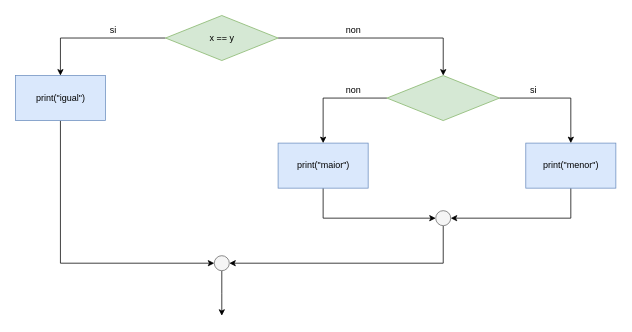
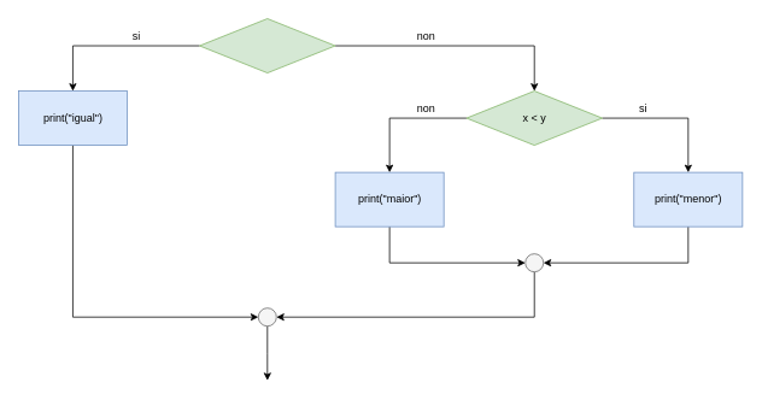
  <mxCell id="0" />
  <mxCell id="1" parent="0" />
  <mxCell id="2" style="edgeStyle=orthogonalEdgeStyle;rounded=0;orthogonalLoop=1;jettySize=auto;html=1;" edge="1" parent="1" source="4" target="17"><mxGeometry relative="1" as="geometry" /></mxCell>
  <mxCell id="3" style="edgeStyle=orthogonalEdgeStyle;rounded=0;orthogonalLoop=1;jettySize=auto;html=1;entryX=0.5;entryY=0;entryDx=0;entryDy=0;" edge="1" parent="1" source="4" target="14"><mxGeometry relative="1" as="geometry" /></mxCell>
  <mxCell id="4" value="" style="rhombus;whiteSpace=wrap;html=1;fillColor=#d5e8d4;strokeColor=#82b366;" vertex="1" parent="1"><mxGeometry x="220" y="20" width="150" height="60" as="geometry" /></mxCell>
  <mxCell id="5" style="edgeStyle=orthogonalEdgeStyle;rounded=0;orthogonalLoop=1;jettySize=auto;html=1;entryX=0;entryY=0.5;entryDx=0;entryDy=0;" edge="1" parent="1" source="6" target="20"><mxGeometry relative="1" as="geometry"><Array as="points"><mxPoint x="430" y="290" /></Array></mxGeometry></mxCell>
  <mxCell id="6" value="" style="rounded=0;whiteSpace=wrap;html=1;fillColor=#dae8fc;strokeColor=#6c8ebf;" vertex="1" parent="1"><mxGeometry x="370" y="190" width="120" height="60" as="geometry" /></mxCell>
- <mxCell id="7" value="x == y" style="text;html=1;resizable=0;autosize=1;align=center;verticalAlign=middle;points=[];fillColor=none;strokeColor=none;rounded=0;" vertex="1" parent="1"><mxGeometry x="270" y="40" width="50" height="20" as="geometry" /></mxCell>
  <mxCell id="8" value="print(&quot;maior&quot;)" style="text;html=1;resizable=0;autosize=1;align=center;verticalAlign=middle;points=[];fillColor=none;strokeColor=none;rounded=0;" vertex="1" parent="1"><mxGeometry x="385" y="210" width="90" height="20" as="geometry" /></mxCell>
  <mxCell id="9" style="edgeStyle=orthogonalEdgeStyle;rounded=0;orthogonalLoop=1;jettySize=auto;html=1;entryX=1;entryY=0.5;entryDx=0;entryDy=0;" edge="1" parent="1" source="10" target="20"><mxGeometry relative="1" as="geometry"><Array as="points"><mxPoint x="760" y="290" /></Array></mxGeometry></mxCell>
  <mxCell id="10" value="" style="rounded=0;whiteSpace=wrap;html=1;fillColor=#dae8fc;strokeColor=#6c8ebf;" vertex="1" parent="1"><mxGeometry x="700" y="190" width="120" height="60" as="geometry" /></mxCell>
  <mxCell id="11" value="print(&quot;menor&quot;)" style="text;html=1;resizable=0;autosize=1;align=center;verticalAlign=middle;points=[];fillColor=none;strokeColor=none;rounded=0;" vertex="1" parent="1"><mxGeometry x="715" y="210" width="90" height="20" as="geometry" /></mxCell>
  <mxCell id="12" style="edgeStyle=orthogonalEdgeStyle;rounded=0;orthogonalLoop=1;jettySize=auto;html=1;entryX=0.5;entryY=0;entryDx=0;entryDy=0;" edge="1" parent="1" source="14" target="6"><mxGeometry relative="1" as="geometry" /></mxCell>
  <mxCell id="13" style="edgeStyle=orthogonalEdgeStyle;rounded=0;orthogonalLoop=1;jettySize=auto;html=1;" edge="1" parent="1" source="14" target="10"><mxGeometry relative="1" as="geometry" /></mxCell>
  <mxCell id="14" value="" style="rhombus;whiteSpace=wrap;html=1;fillColor=#d5e8d4;strokeColor=#82b366;" vertex="1" parent="1"><mxGeometry x="515" y="100" width="150" height="60" as="geometry" /></mxCell>
+ <mxCell id="15" value="x &amp;lt; y" style="text;html=1;resizable=0;autosize=1;align=center;verticalAlign=middle;points=[];fillColor=none;strokeColor=none;rounded=0;" vertex="1" parent="1"><mxGeometry x="570" y="120" width="40" height="20" as="geometry" /></mxCell>
  <mxCell id="16" style="edgeStyle=orthogonalEdgeStyle;rounded=0;orthogonalLoop=1;jettySize=auto;html=1;entryX=0;entryY=0.5;entryDx=0;entryDy=0;" edge="1" parent="1" source="17" target="22"><mxGeometry relative="1" as="geometry"><Array as="points"><mxPoint x="80" y="350" /></Array></mxGeometry></mxCell>
  <mxCell id="17" value="" style="rounded=0;whiteSpace=wrap;html=1;fillColor=#dae8fc;strokeColor=#6c8ebf;" vertex="1" parent="1"><mxGeometry x="20" y="100" width="120" height="60" as="geometry" /></mxCell>
  <mxCell id="18" value="print(&quot;igual&quot;)" style="text;html=1;resizable=0;autosize=1;align=center;verticalAlign=middle;points=[];fillColor=none;strokeColor=none;rounded=0;" vertex="1" parent="1"><mxGeometry x="40" y="120" width="80" height="20" as="geometry" /></mxCell>
  <mxCell id="19" style="edgeStyle=orthogonalEdgeStyle;rounded=0;orthogonalLoop=1;jettySize=auto;html=1;entryX=1;entryY=0.5;entryDx=0;entryDy=0;" edge="1" parent="1" source="20" target="22"><mxGeometry relative="1" as="geometry"><Array as="points"><mxPoint x="590" y="350" /></Array></mxGeometry></mxCell>
  <mxCell id="20" value="" style="ellipse;whiteSpace=wrap;html=1;fillColor=#f5f5f5;strokeColor=#666666;fontColor=#333333;" vertex="1" parent="1"><mxGeometry x="580" y="280" width="20" height="20" as="geometry" /></mxCell>
  <mxCell id="21" style="edgeStyle=orthogonalEdgeStyle;rounded=0;orthogonalLoop=1;jettySize=auto;html=1;" edge="1" parent="1" source="22"><mxGeometry relative="1" as="geometry"><mxPoint x="295" y="420" as="targetPoint" /></mxGeometry></mxCell>
  <mxCell id="22" value="" style="ellipse;whiteSpace=wrap;html=1;fillColor=#f5f5f5;strokeColor=#666666;fontColor=#333333;" vertex="1" parent="1"><mxGeometry x="285" y="340" width="20" height="20" as="geometry" /></mxCell>
  <mxCell id="23" value="si" style="text;html=1;resizable=0;autosize=1;align=center;verticalAlign=middle;points=[];fillColor=none;strokeColor=none;rounded=0;" vertex="1" parent="1"><mxGeometry x="140" y="30" width="20" height="20" as="geometry" /></mxCell>
  <mxCell id="24" value="non" style="text;html=1;resizable=0;autosize=1;align=center;verticalAlign=middle;points=[];fillColor=none;strokeColor=none;rounded=0;" vertex="1" parent="1"><mxGeometry x="450" y="30" width="40" height="20" as="geometry" /></mxCell>
  <mxCell id="25" value="si" style="text;html=1;resizable=0;autosize=1;align=center;verticalAlign=middle;points=[];fillColor=none;strokeColor=none;rounded=0;" vertex="1" parent="1"><mxGeometry x="700" y="110" width="20" height="20" as="geometry" /></mxCell>
  <mxCell id="26" value="non" style="text;html=1;resizable=0;autosize=1;align=center;verticalAlign=middle;points=[];fillColor=none;strokeColor=none;rounded=0;" vertex="1" parent="1"><mxGeometry x="450" y="110" width="40" height="20" as="geometry" /></mxCell>
